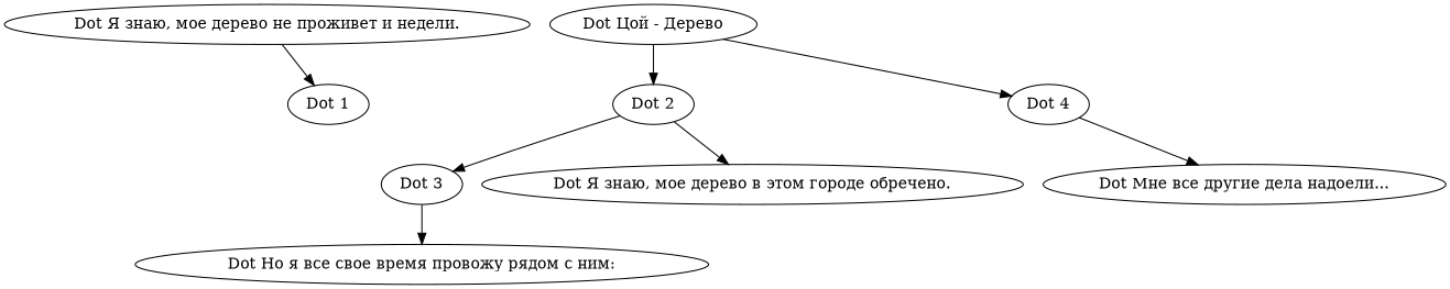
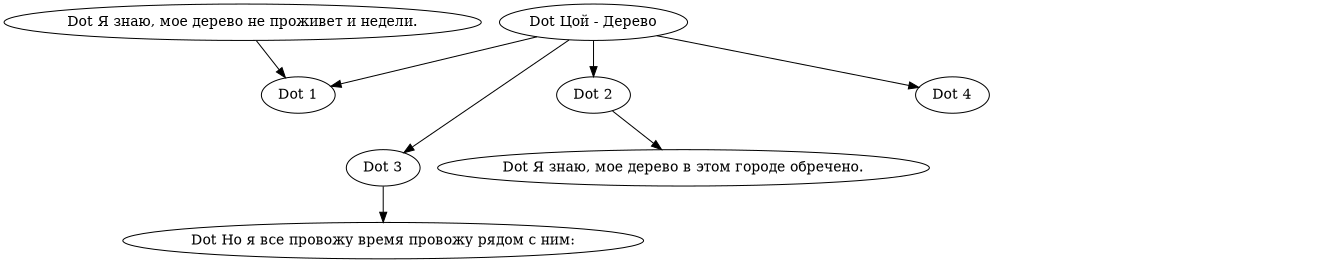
  digraph {
    n1 [label="Dot Цой - Дерево"]
    n2 [label="Dot 1"]
    n3 [label="Dot 2"]
    n4 [label="Dot 3"]
    n5 [label="Dot 4"]
    n6 [label="Dot Я знаю, мое дерево в этом городе обречено."]
-   n7 [label="Dot Но я все свое время провожу рядом с ним:"]
-   n8 [label="Dot Мне все другие дела надоели..."]
+   n7 [label="Dot Но я все провожу время провожу рядом с ним:"]
    n9 [label="Dot Я знаю, мое дерево не проживет и недели."]
+   n1 -> n2
    n1 -> n3
-   n3 -> n4
+   n1 -> n4
    n1 -> n5
    n3 -> n6
    n4 -> n7
-   n5 -> n8
    n9 -> n2
  }
